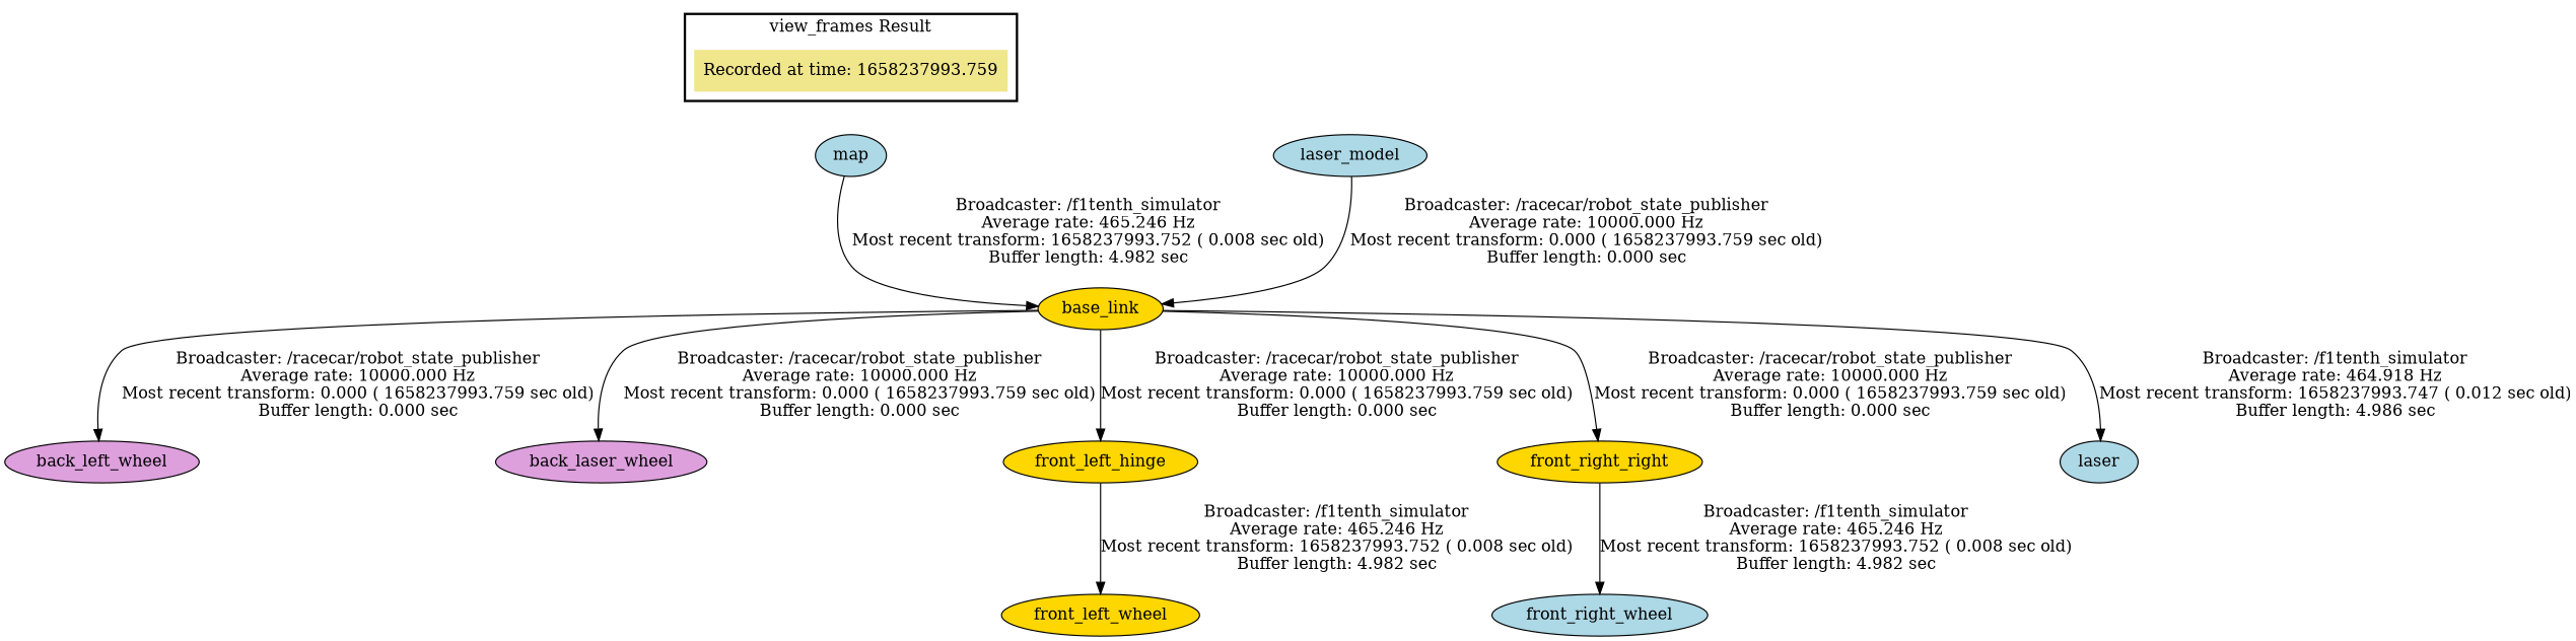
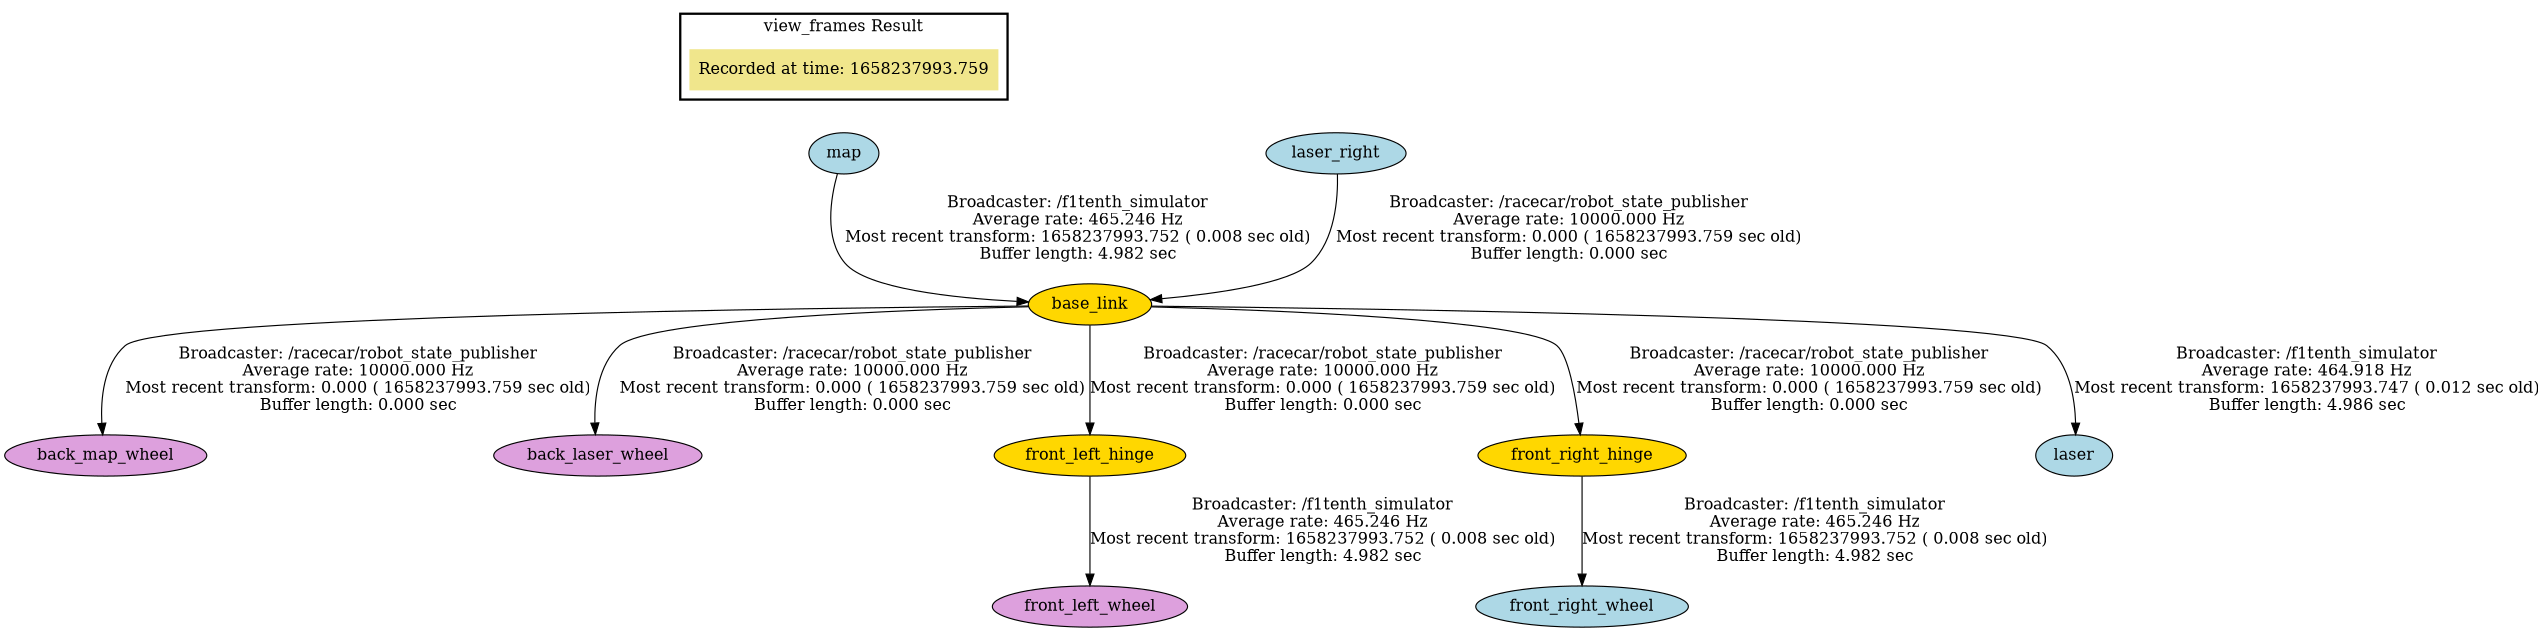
  digraph {
    node [fillcolor=lightblue style=filled]
    "Recorded at time: 1658237993.759" [fillcolor=khaki shape=plaintext]
    map
-   back_left_wheel [fillcolor=plum]
+   back_left_wheel [fillcolor=plum label=back_map_wheel]
    base_link [fillcolor=gold]
    n5 [fillcolor=plum label=back_laser_wheel]
    front_left_hinge [fillcolor=gold]
-   front_right_hinge [fillcolor=gold label=front_right_right]
+   front_right_hinge [fillcolor=gold]
    laser
-   front_left_wheel [fillcolor=gold]
+   front_left_wheel [fillcolor=plum]
    front_right_wheel
-   laser_model
+   laser_model [label=laser_right]
    subgraph cluster_1 {
      color=black
      label="view_frames Result"
      style=bold
      "Recorded at time: 1658237993.759"
    }
    "Recorded at time: 1658237993.759" -> map [style=invis]
    map -> base_link [label="Broadcaster: /f1tenth_simulator\nAverage rate: 465.246 Hz\nMost recent transform: 1658237993.752 ( 0.008 sec old)\nBuffer length: 4.982 sec\n"]
    base_link -> back_left_wheel [label="Broadcaster: /racecar/robot_state_publisher\nAverage rate: 10000.000 Hz\nMost recent transform: 0.000 ( 1658237993.759 sec old)\nBuffer length: 0.000 sec\n"]
    base_link -> n5 [label="Broadcaster: /racecar/robot_state_publisher\nAverage rate: 10000.000 Hz\nMost recent transform: 0.000 ( 1658237993.759 sec old)\nBuffer length: 0.000 sec\n"]
    base_link -> front_left_hinge [label="Broadcaster: /racecar/robot_state_publisher\nAverage rate: 10000.000 Hz\nMost recent transform: 0.000 ( 1658237993.759 sec old)\nBuffer length: 0.000 sec\n"]
    base_link -> front_right_hinge [label="Broadcaster: /racecar/robot_state_publisher\nAverage rate: 10000.000 Hz\nMost recent transform: 0.000 ( 1658237993.759 sec old)\nBuffer length: 0.000 sec\n"]
    base_link -> laser [label="Broadcaster: /f1tenth_simulator\nAverage rate: 464.918 Hz\nMost recent transform: 1658237993.747 ( 0.012 sec old)\nBuffer length: 4.986 sec\n"]
    front_left_hinge -> front_left_wheel [label="Broadcaster: /f1tenth_simulator\nAverage rate: 465.246 Hz\nMost recent transform: 1658237993.752 ( 0.008 sec old)\nBuffer length: 4.982 sec\n"]
    front_right_hinge -> front_right_wheel [label="Broadcaster: /f1tenth_simulator\nAverage rate: 465.246 Hz\nMost recent transform: 1658237993.752 ( 0.008 sec old)\nBuffer length: 4.982 sec\n"]
    laser_model -> base_link [label="Broadcaster: /racecar/robot_state_publisher\nAverage rate: 10000.000 Hz\nMost recent transform: 0.000 ( 1658237993.759 sec old)\nBuffer length: 0.000 sec\n"]
  }
